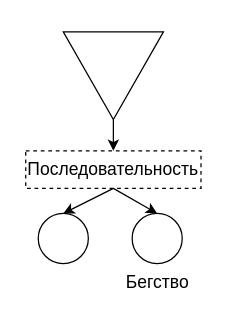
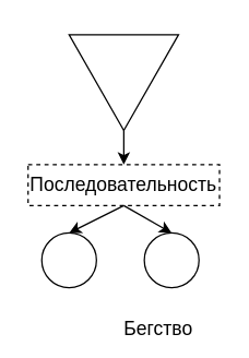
  <mxCell id="0" />
  <mxCell id="1" parent="0" />
  <mxCell id="2" value="" style="triangle;whiteSpace=wrap;html=1;rotation=90;" vertex="1" parent="1"><mxGeometry x="55" y="20" width="70" height="80" as="geometry" /></mxCell>
  <mxCell id="3" value="&lt;font style=&quot;font-size: 14px;&quot;&gt;Последовательность&lt;/font&gt;" style="rounded=0;whiteSpace=wrap;html=1;dashed=1;" vertex="1" parent="1"><mxGeometry x="20" y="120" width="140" height="30" as="geometry" /></mxCell>
  <mxCell id="4" value="" style="endArrow=classic;html=1;rounded=0;exitX=1;exitY=0.5;exitDx=0;exitDy=0;entryX=0.5;entryY=0;entryDx=0;entryDy=0;" edge="1" parent="1" source="2" target="3"><mxGeometry width="50" height="50" relative="1" as="geometry"><mxPoint x="115" y="230" as="sourcePoint" /><mxPoint x="165" y="180" as="targetPoint" /></mxGeometry></mxCell>
  <mxCell id="5" value="" style="ellipse;whiteSpace=wrap;html=1;aspect=fixed;" vertex="1" parent="1"><mxGeometry x="30" y="170" width="40" height="40" as="geometry" /></mxCell>
  <mxCell id="6" value="" style="ellipse;whiteSpace=wrap;html=1;aspect=fixed;" vertex="1" parent="1"><mxGeometry x="105" y="170" width="40" height="40" as="geometry" /></mxCell>
- <mxCell id="7" value="&lt;font style=&quot;font-size: 14px;&quot;&gt;Бегство&lt;/font&gt;" style="text;html=1;align=center;verticalAlign=middle;resizable=0;points=[];autosize=1;strokeColor=none;fillColor=none;" vertex="1" parent="1"><mxGeometry x="90" y="210" width="70" height="30" as="geometry" /></mxCell>
+ <mxCell id="7" value="&lt;font style=&quot;font-size: 14px;&quot;&gt;Бегство&lt;/font&gt;" style="text;html=1;align=center;verticalAlign=middle;resizable=0;points=[];autosize=1;strokeColor=none;fillColor=none;" vertex="1" parent="1"><mxGeometry x="80" y="225" width="70" height="30" as="geometry" /></mxCell>
  <mxCell id="8" value="" style="endArrow=classic;html=1;rounded=0;exitX=0.5;exitY=1;exitDx=0;exitDy=0;entryX=0.5;entryY=0;entryDx=0;entryDy=0;" edge="1" parent="1" source="3" target="5"><mxGeometry width="50" height="50" relative="1" as="geometry"><mxPoint x="80" y="240" as="sourcePoint" /><mxPoint x="130" y="190" as="targetPoint" /></mxGeometry></mxCell>
  <mxCell id="9" value="" style="endArrow=classic;html=1;rounded=0;exitX=0.5;exitY=1;exitDx=0;exitDy=0;entryX=0.5;entryY=0;entryDx=0;entryDy=0;" edge="1" parent="1" source="3" target="6"><mxGeometry width="50" height="50" relative="1" as="geometry"><mxPoint x="80" y="240" as="sourcePoint" /><mxPoint x="130" y="190" as="targetPoint" /></mxGeometry></mxCell>
